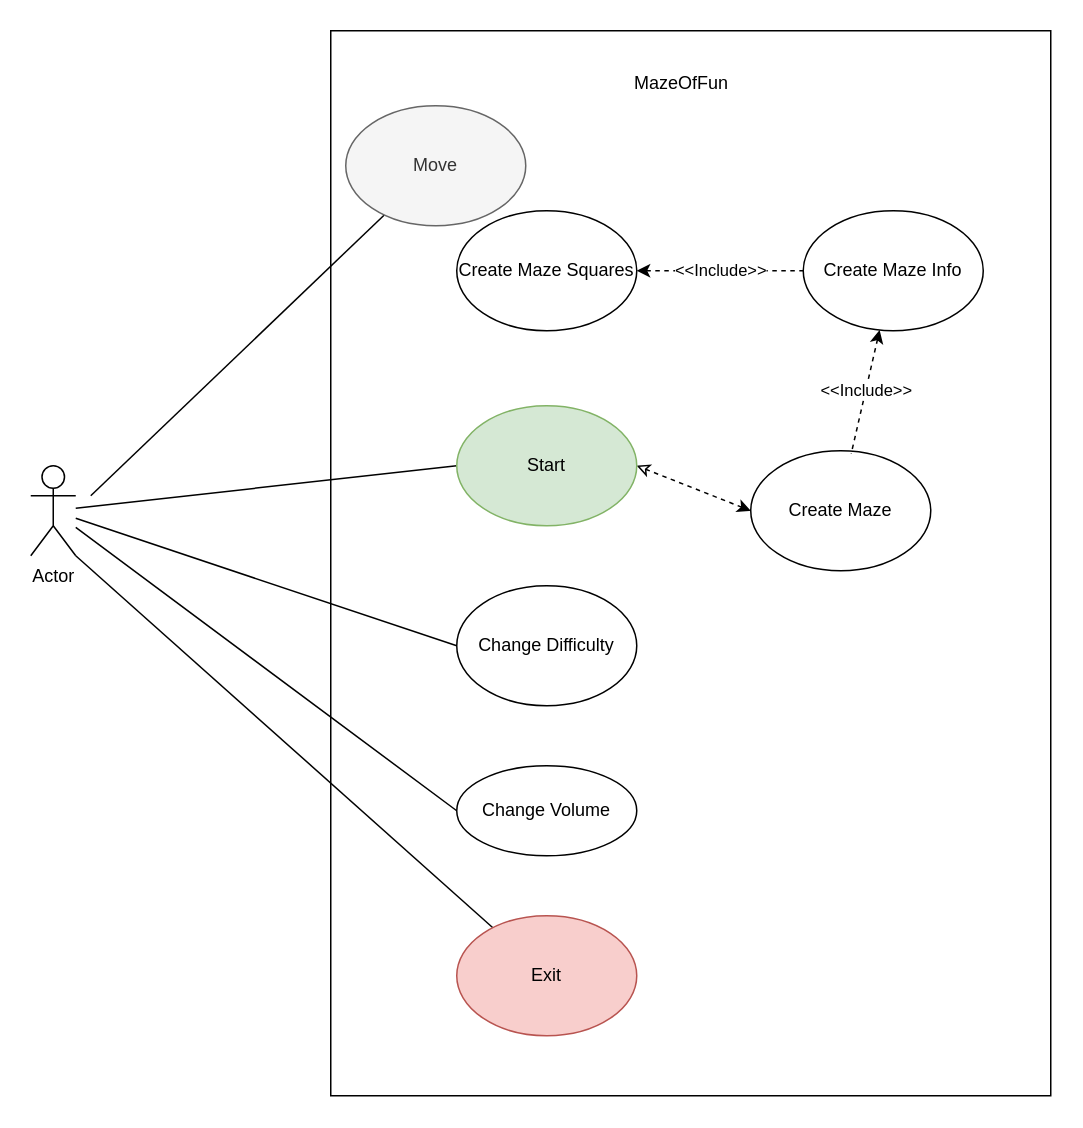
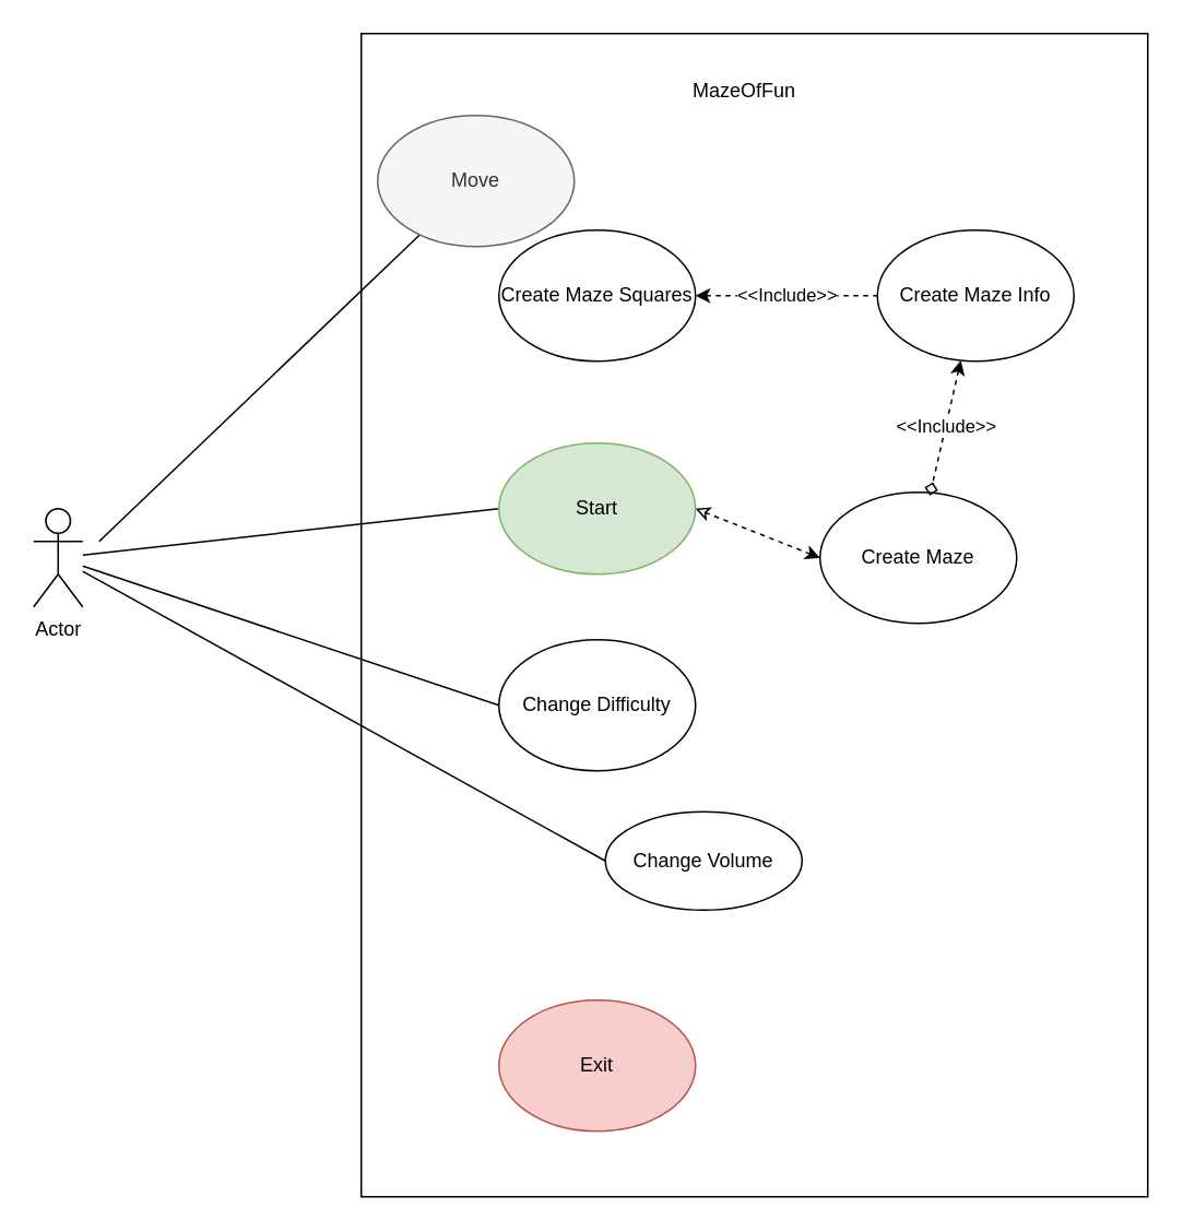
  <mxCell id="0" />
  <mxCell id="1" parent="0" />
  <mxCell id="2" style="rounded=0;orthogonalLoop=1;jettySize=auto;html=1;entryX=0;entryY=0.5;entryDx=0;entryDy=0;endArrow=none;endFill=0;" edge="1" parent="1" source="3" target="5"><mxGeometry relative="1" as="geometry" /></mxCell>
  <mxCell id="3" value="Actor" style="shape=umlActor;verticalLabelPosition=bottom;verticalAlign=top;html=1;outlineConnect=0;" vertex="1" parent="1"><mxGeometry x="20" y="310" width="30" height="60" as="geometry" /></mxCell>
  <mxCell id="4" value="" style="edgeStyle=none;rounded=0;orthogonalLoop=1;jettySize=auto;html=1;endArrow=classic;endFill=0;dashed=1;startArrow=classic;startFill=1;entryX=1;entryY=0.5;entryDx=0;entryDy=0;exitX=0;exitY=0.5;exitDx=0;exitDy=0;" edge="1" parent="1" source="10" target="5"><mxGeometry relative="1" as="geometry"><mxPoint x="470" y="410" as="sourcePoint" /></mxGeometry></mxCell>
  <mxCell id="5" value="Start" style="ellipse;whiteSpace=wrap;html=1;fillColor=#d5e8d4;strokeColor=#82b366;" vertex="1" parent="1"><mxGeometry x="304" y="270" width="120" height="80" as="geometry" /></mxCell>
  <mxCell id="6" style="edgeStyle=none;rounded=0;orthogonalLoop=1;jettySize=auto;html=1;exitX=0;exitY=0.5;exitDx=0;exitDy=0;endArrow=none;endFill=0;" edge="1" parent="1" source="7" target="3"><mxGeometry relative="1" as="geometry" /></mxCell>
  <mxCell id="7" value="Change Difficulty" style="ellipse;whiteSpace=wrap;html=1;glass=0;sketch=0;fillColor=none;" vertex="1" parent="1"><mxGeometry x="304" y="390" width="120" height="80" as="geometry" /></mxCell>
  <mxCell id="8" style="edgeStyle=none;rounded=0;orthogonalLoop=1;jettySize=auto;html=1;exitX=0;exitY=0.5;exitDx=0;exitDy=0;endArrow=none;endFill=0;" edge="1" parent="1" source="9" target="3"><mxGeometry relative="1" as="geometry" /></mxCell>
- <mxCell id="9" value="Change Volume" style="ellipse;whiteSpace=wrap;html=1;glass=0;sketch=0;fillColor=none;" vertex="1" parent="1"><mxGeometry x="304" y="510" width="120" height="60" as="geometry" /></mxCell>
+ <mxCell id="9" value="Change Volume" style="ellipse;whiteSpace=wrap;html=1;glass=0;sketch=0;fillColor=none;" vertex="1" parent="1"><mxGeometry x="369" y="495" width="120" height="60" as="geometry" /></mxCell>
  <mxCell id="10" value="Create Maze" style="ellipse;whiteSpace=wrap;html=1;" vertex="1" parent="1"><mxGeometry x="500" y="300" width="120" height="80" as="geometry" /></mxCell>
  <mxCell id="11" value="Create Maze Info" style="ellipse;whiteSpace=wrap;html=1;" vertex="1" parent="1"><mxGeometry x="535" y="140" width="120" height="80" as="geometry" /></mxCell>
  <mxCell id="12" value="Create Maze Squares" style="ellipse;whiteSpace=wrap;html=1;" vertex="1" parent="1"><mxGeometry x="304" y="140" width="120" height="80" as="geometry" /></mxCell>
- <mxCell id="13" value="&amp;lt;&amp;lt;Include&amp;gt;&amp;gt;" style="edgeStyle=none;rounded=0;orthogonalLoop=1;jettySize=auto;html=1;endArrow=none;endFill=0;dashed=1;startArrow=classic;startFill=1;entryX=0.558;entryY=0.025;entryDx=0;entryDy=0;entryPerimeter=0;" edge="1" parent="1" source="11" target="10"><mxGeometry relative="1" as="geometry"><mxPoint x="510" y="350" as="sourcePoint" /><mxPoint x="434" y="320" as="targetPoint" /></mxGeometry></mxCell>
+ <mxCell id="13" value="&amp;lt;&amp;lt;Include&amp;gt;&amp;gt;" style="edgeStyle=none;rounded=0;orthogonalLoop=1;jettySize=auto;html=1;endArrow=diamond;endFill=0;dashed=1;startArrow=classic;startFill=1;entryX=0.558;entryY=0.025;entryDx=0;entryDy=0;entryPerimeter=0;" edge="1" parent="1" source="11" target="10"><mxGeometry relative="1" as="geometry"><mxPoint x="510" y="350" as="sourcePoint" /><mxPoint x="434" y="320" as="targetPoint" /></mxGeometry></mxCell>
  <mxCell id="14" value="&amp;lt;&amp;lt;Include&amp;gt;&amp;gt;" style="edgeStyle=none;rounded=0;orthogonalLoop=1;jettySize=auto;html=1;endArrow=none;endFill=0;dashed=1;startArrow=classic;startFill=1;entryX=0;entryY=0.5;entryDx=0;entryDy=0;exitX=1;exitY=0.5;exitDx=0;exitDy=0;" edge="1" parent="1" source="12" target="11"><mxGeometry relative="1" as="geometry"><mxPoint x="570" y="470" as="sourcePoint" /><mxPoint x="570" y="390" as="targetPoint" /></mxGeometry></mxCell>
- <mxCell id="15" style="edgeStyle=none;rounded=0;orthogonalLoop=1;jettySize=auto;html=1;entryX=1;entryY=1;entryDx=0;entryDy=0;entryPerimeter=0;startArrow=none;startFill=0;endArrow=none;endFill=0;" edge="1" parent="1" source="16" target="3"><mxGeometry relative="1" as="geometry" /></mxCell>
  <mxCell id="16" value="Exit" style="ellipse;whiteSpace=wrap;html=1;glass=0;sketch=0;fillColor=#f8cecc;strokeColor=#b85450;" vertex="1" parent="1"><mxGeometry x="304" y="610" width="120" height="80" as="geometry" /></mxCell>
  <mxCell id="17" value="" style="rounded=0;whiteSpace=wrap;html=1;glass=0;sketch=0;fillColor=none;" vertex="1" parent="1"><mxGeometry x="220" y="20" width="480" height="710" as="geometry" /></mxCell>
  <mxCell id="18" value="MazeOfFun" style="text;html=1;strokeColor=none;fillColor=none;align=center;verticalAlign=middle;whiteSpace=wrap;rounded=0;glass=0;sketch=0;" vertex="1" parent="1"><mxGeometry x="424" y="40" width="60" height="30" as="geometry" /></mxCell>
  <mxCell id="19" style="edgeStyle=none;rounded=0;orthogonalLoop=1;jettySize=auto;html=1;startArrow=none;startFill=0;endArrow=none;endFill=0;" edge="1" parent="1" source="20"><mxGeometry relative="1" as="geometry"><mxPoint x="60" y="330" as="targetPoint" /></mxGeometry></mxCell>
  <mxCell id="20" value="Move" style="ellipse;whiteSpace=wrap;html=1;glass=0;sketch=0;fillColor=#f5f5f5;strokeColor=#666666;fontColor=#333333;" vertex="1" parent="1"><mxGeometry x="230" y="70" width="120" height="80" as="geometry" /></mxCell>
